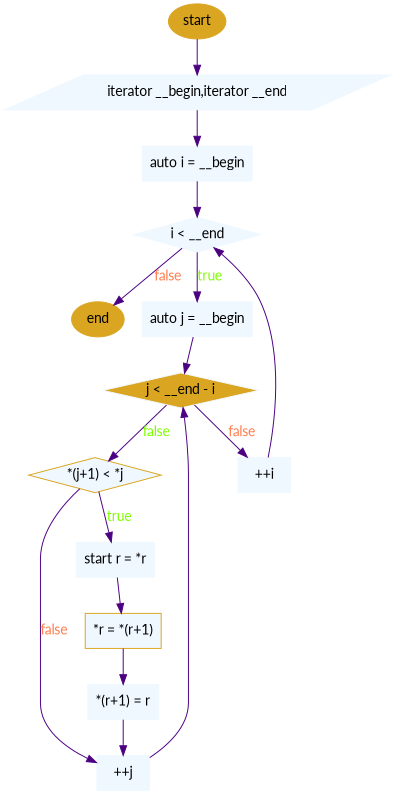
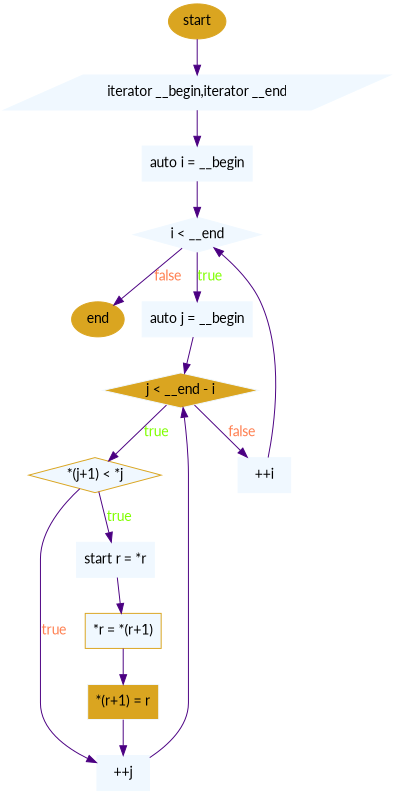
  digraph {
    fontname=Lato
    node [color=aliceblue fillcolor=aliceblue fontname=Lato shape=box style=filled]
    edge [color=indigo fontname=Lato]
    n1 [label="auto i = __begin"]
    n2 [label="i < __end" shape=diamond]
    end [color=goldenrod fillcolor=goldenrod shape=ellipse]
    n4 [label="auto j = __begin"]
    n5 [label="++i"]
    n6 [fillcolor=goldenrod label="j < __end - i" shape=diamond]
    n7 [color=goldenrod label="*(j+1) < *j" shape=diamond]
    n8 [label="start r = *r"]
    n9 [label="++j"]
    n10 [color=goldenrod label="*r = *(r+1)"]
-   n11 [label="*(r+1) = r"]
+   n11 [fillcolor=goldenrod label="*(r+1) = r"]
    start [color=goldenrod fillcolor=goldenrod shape=ellipse]
    n13 [label="iterator __begin,iterator __end" shape=parallelogram]
    subgraph sub_1 {
      n1
      n2
      end
      n4
      n5
    }
    subgraph sub_2 {
      n4
      n5
      n6
      n7
      n8
      n9
    }
    subgraph sub_3 {
      n8
      n9
      n10
      n11
    }
    n1 -> n2
    n2 -> end [fontcolor=coral label=false]
    n2 -> n4 [fontcolor=chartreuse label=true]
    n4 -> n6
    n5 -> n2
    n6 -> n5 [fontcolor=coral label=false]
-   n6 -> n7 [fontcolor=chartreuse label=false]
+   n6 -> n7 [fontcolor=chartreuse label=true]
    n7 -> n8 [fontcolor=chartreuse label=true]
-   n7 -> n9 [fontcolor=coral label=false]
+   n7 -> n9 [fontcolor=coral label=true]
    n8 -> n10
    n9 -> n6
    n10 -> n11
    n11 -> n9
    start -> n13
    n13 -> n1
  }
